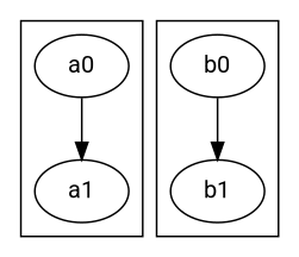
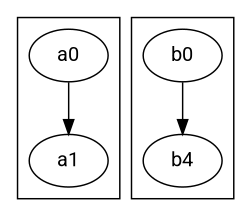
  digraph {
    fontname=Roboto
    node [fontname=Roboto]
    edge [fontname=Roboto]
    a0
    a1
    b0
-   b1
+   b1 [label=b4]
    subgraph cluster_1 {
      a0
      a1
    }
    subgraph cluster_2 {
      b0
      b1
    }
    a0 -> a1
    b0 -> b1
  }
